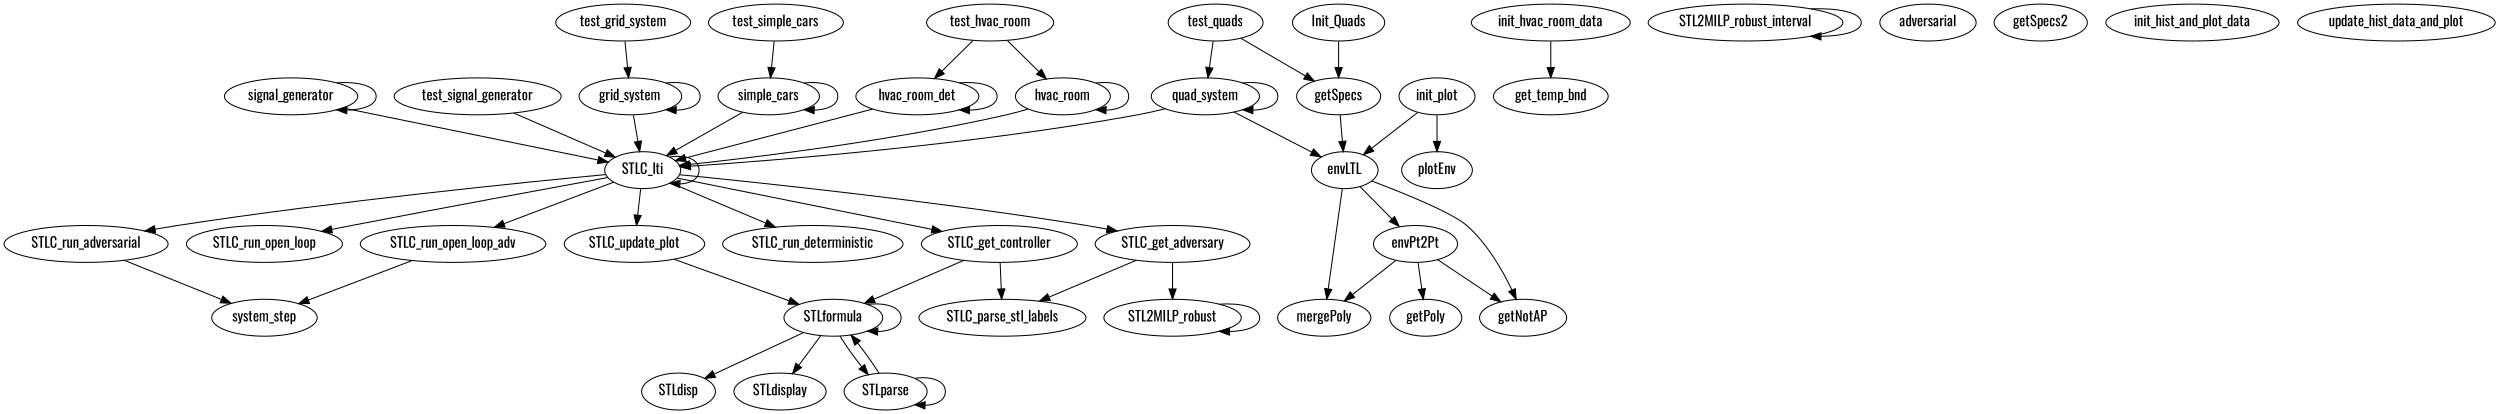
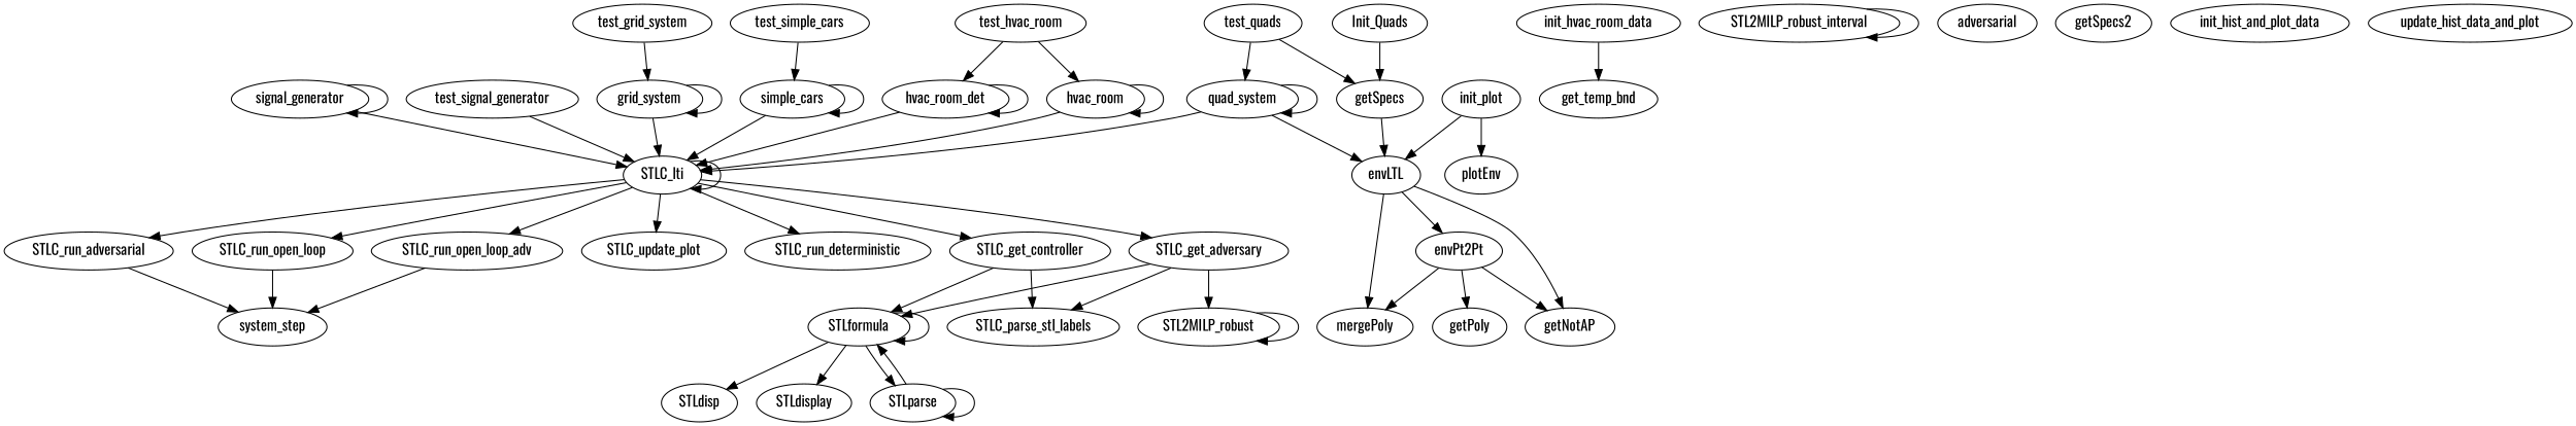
  digraph {
    fontname=Oswald
    node [fontname=Oswald]
    edge [fontname=Oswald]
    grid_system
    STLC_lti
    STLC_get_adversary
    STLC_get_controller
    STLC_run_adversarial
    STLC_run_deterministic
    STLC_run_open_loop
    STLC_run_open_loop_adv
    STLC_update_plot
    STL2MILP_robust
    STLC_parse_stl_labels
    STLformula
    system_step
    test_grid_system
    hvac_room
    hvac_room_det
    init_hvac_room_data
    get_temp_bnd
    test_hvac_room
    Init_Quads
    getSpecs
    envLTL
    getNotAP
    mergePoly
    envPt2Pt
    getPoly
    init_plot
    plotEnv
    quad_system
    test_quads
    signal_generator
    test_signal_generator
    simple_cars
    test_simple_cars
    STL2MILP_robust_interval
    STLdisp
    STLdisplay
    STLparse
    n39 [label=adversarial]
    getSpecs2
    init_hist_and_plot_data
    update_hist_data_and_plot
    grid_system -> grid_system
    grid_system -> STLC_lti
    STLC_lti -> STLC_lti
    STLC_lti -> STLC_get_adversary
    STLC_lti -> STLC_get_controller
    STLC_lti -> STLC_run_adversarial
    STLC_lti -> STLC_run_deterministic
    STLC_lti -> STLC_run_open_loop
    STLC_lti -> STLC_run_open_loop_adv
    STLC_lti -> STLC_update_plot
    STLC_get_adversary -> STL2MILP_robust
    STLC_get_adversary -> STLC_parse_stl_labels
-   STLC_update_plot -> STLformula
+   STLC_get_adversary -> STLformula
    STLC_get_controller -> STLC_parse_stl_labels
    STLC_get_controller -> STLformula
    STLC_run_adversarial -> system_step
+   STLC_run_open_loop -> system_step
    STLC_run_open_loop_adv -> system_step
    STL2MILP_robust -> STL2MILP_robust
    STLformula -> STLformula
    STLformula -> STLdisp
    STLformula -> STLdisplay
    STLformula -> STLparse
    test_grid_system -> grid_system
    hvac_room -> STLC_lti
    hvac_room -> hvac_room
    hvac_room_det -> STLC_lti
    hvac_room_det -> hvac_room_det
    init_hvac_room_data -> get_temp_bnd
    test_hvac_room -> hvac_room
    test_hvac_room -> hvac_room_det
    Init_Quads -> getSpecs
    getSpecs -> envLTL
    envLTL -> getNotAP
    envLTL -> mergePoly
    envLTL -> envPt2Pt
    envPt2Pt -> getNotAP
    envPt2Pt -> mergePoly
    envPt2Pt -> getPoly
    init_plot -> envLTL
    init_plot -> plotEnv
    quad_system -> STLC_lti
    quad_system -> envLTL
    quad_system -> quad_system
    test_quads -> getSpecs
    test_quads -> quad_system
    signal_generator -> STLC_lti
    signal_generator -> signal_generator
    test_signal_generator -> STLC_lti
    simple_cars -> STLC_lti
    simple_cars -> simple_cars
    test_simple_cars -> simple_cars
    STL2MILP_robust_interval -> STL2MILP_robust_interval
    STLparse -> STLformula
    STLparse -> STLparse
  }
